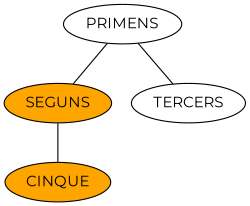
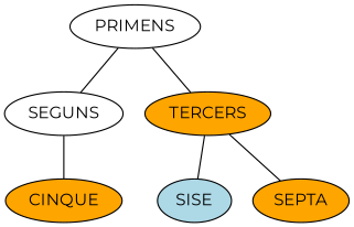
  graph {
    fontname=Montserrat
    node [fillcolor=orange fontname=Montserrat style=filled]
    edge [fontname=Montserrat]
    PRIMENS [fillcolor=white]
-   SEGUNS
-   TERCERS [fillcolor=white]
+   SEGUNS [fillcolor=white]
+   TERCERS
    CINQUE
+   SISE [fillcolor=lightblue]
+   SEPTA
    PRIMENS -- SEGUNS
    PRIMENS -- TERCERS
    SEGUNS -- CINQUE
+   TERCERS -- SISE
+   TERCERS -- SEPTA
  }
